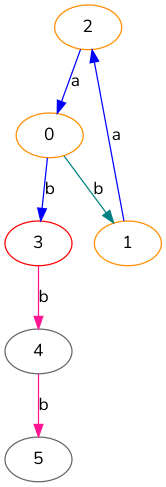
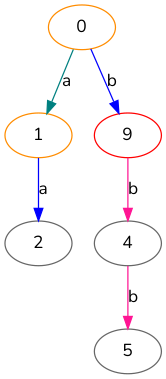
  digraph {
    fontname=Nunito
    node [color=gray40 fontname=Nunito]
    edge [color=blue fontname=Nunito]
-   2 [color=darkorange]
+   2
    1 [color=darkorange]
    0 [color=darkorange]
-   3 [color=red]
+   3 [color=red label=9]
    4
    5
-   2 -> 0 [label=a]
    1 -> 2 [label=a]
-   0 -> 1 [color=teal label=b]
+   0 -> 1 [color=teal label=a]
    0 -> 3 [label=b]
    3 -> 4 [color=deeppink label=b]
    4 -> 5 [color=deeppink label=b]
  }
